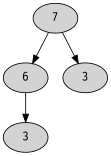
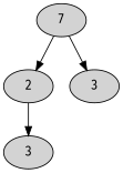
  digraph {
    fontname="Fira Sans"
    node [style=filled fontname="Fira Sans"]
    edge [fontname="Fira Sans"]
    n1 [label=7]
-   n2 [label=6]
+   n2 [label=2]
    n3 [label=3]
    n4 [label=3]
    n1 -> n2
    n1 -> n3
    n2 -> n4
  }
